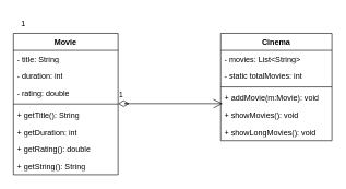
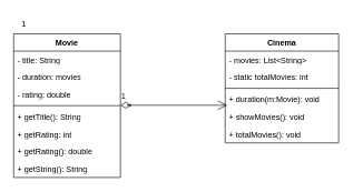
  <mxCell id="0" />
  <mxCell id="1" parent="0" />
  <mxCell id="2" value="Movie" style="swimlane;fontStyle=1;align=center;verticalAlign=top;childLayout=stackLayout;horizontal=1;startSize=26;horizontalStack=0;resizeParent=1;resizeParentMax=0;resizeLast=0;collapsible=1;marginBottom=0;whiteSpace=wrap;html=1;" vertex="1" parent="1"><mxGeometry x="20" y="50" width="160" height="216" as="geometry"><mxRectangle x="330" y="380" width="100" height="30" as="alternateBounds" /></mxGeometry></mxCell>
  <mxCell id="3" value="- title: String" style="text;strokeColor=none;fillColor=none;align=left;verticalAlign=top;spacingLeft=4;spacingRight=4;overflow=hidden;rotatable=0;points=[[0,0.5],[1,0.5]];portConstraint=eastwest;whiteSpace=wrap;html=1;" vertex="1" parent="2"><mxGeometry y="26" width="160" height="26" as="geometry" /></mxCell>
- <mxCell id="4" value="- duration: int" style="text;strokeColor=none;fillColor=none;align=left;verticalAlign=top;spacingLeft=4;spacingRight=4;overflow=hidden;rotatable=0;points=[[0,0.5],[1,0.5]];portConstraint=eastwest;whiteSpace=wrap;html=1;" vertex="1" parent="2"><mxGeometry y="52" width="160" height="26" as="geometry" /></mxCell>
+ <mxCell id="4" value="- duration: movies" style="text;strokeColor=none;fillColor=none;align=left;verticalAlign=top;spacingLeft=4;spacingRight=4;overflow=hidden;rotatable=0;points=[[0,0.5],[1,0.5]];portConstraint=eastwest;whiteSpace=wrap;html=1;" vertex="1" parent="2"><mxGeometry y="52" width="160" height="26" as="geometry" /></mxCell>
  <mxCell id="5" value="- rating: double" style="text;strokeColor=none;fillColor=none;align=left;verticalAlign=top;spacingLeft=4;spacingRight=4;overflow=hidden;rotatable=0;points=[[0,0.5],[1,0.5]];portConstraint=eastwest;whiteSpace=wrap;html=1;" vertex="1" parent="2"><mxGeometry y="78" width="160" height="26" as="geometry" /></mxCell>
  <mxCell id="6" value="" style="line;strokeWidth=1;fillColor=none;align=left;verticalAlign=middle;spacingTop=-1;spacingLeft=3;spacingRight=3;rotatable=0;labelPosition=right;points=[];portConstraint=eastwest;strokeColor=inherit;" vertex="1" parent="2"><mxGeometry y="104" width="160" height="8" as="geometry" /></mxCell>
  <mxCell id="7" value="+ getTitle(): String" style="text;strokeColor=none;fillColor=none;align=left;verticalAlign=top;spacingLeft=4;spacingRight=4;overflow=hidden;rotatable=0;points=[[0,0.5],[1,0.5]];portConstraint=eastwest;whiteSpace=wrap;html=1;" vertex="1" parent="2"><mxGeometry y="112" width="160" height="26" as="geometry" /></mxCell>
- <mxCell id="8" value="+ getDuration: int" style="text;strokeColor=none;fillColor=none;align=left;verticalAlign=top;spacingLeft=4;spacingRight=4;overflow=hidden;rotatable=0;points=[[0,0.5],[1,0.5]];portConstraint=eastwest;whiteSpace=wrap;html=1;" vertex="1" parent="2"><mxGeometry y="138" width="160" height="26" as="geometry" /></mxCell>
+ <mxCell id="8" value="+ getRating: int" style="text;strokeColor=none;fillColor=none;align=left;verticalAlign=top;spacingLeft=4;spacingRight=4;overflow=hidden;rotatable=0;points=[[0,0.5],[1,0.5]];portConstraint=eastwest;whiteSpace=wrap;html=1;" vertex="1" parent="2"><mxGeometry y="138" width="160" height="26" as="geometry" /></mxCell>
  <mxCell id="9" value="+ getRating(): double" style="text;strokeColor=none;fillColor=none;align=left;verticalAlign=top;spacingLeft=4;spacingRight=4;overflow=hidden;rotatable=0;points=[[0,0.5],[1,0.5]];portConstraint=eastwest;whiteSpace=wrap;html=1;" vertex="1" parent="2"><mxGeometry y="164" width="160" height="26" as="geometry" /></mxCell>
  <mxCell id="10" value="+ getString(): String" style="text;strokeColor=none;fillColor=none;align=left;verticalAlign=top;spacingLeft=4;spacingRight=4;overflow=hidden;rotatable=0;points=[[0,0.5],[1,0.5]];portConstraint=eastwest;whiteSpace=wrap;html=1;" vertex="1" parent="2"><mxGeometry y="190" width="160" height="26" as="geometry" /></mxCell>
  <mxCell id="11" value="Cinema" style="swimlane;fontStyle=1;align=center;verticalAlign=top;childLayout=stackLayout;horizontal=1;startSize=26;horizontalStack=0;resizeParent=1;resizeParentMax=0;resizeLast=0;collapsible=1;marginBottom=0;whiteSpace=wrap;html=1;" vertex="1" parent="1"><mxGeometry x="337" y="50" width="170" height="164" as="geometry" /></mxCell>
  <mxCell id="12" value="- movies: List&amp;lt;String&amp;gt;" style="text;strokeColor=none;fillColor=none;align=left;verticalAlign=top;spacingLeft=4;spacingRight=4;overflow=hidden;rotatable=0;points=[[0,0.5],[1,0.5]];portConstraint=eastwest;whiteSpace=wrap;html=1;" vertex="1" parent="11"><mxGeometry y="26" width="170" height="26" as="geometry" /></mxCell>
  <mxCell id="13" value="- static totalMovies: int" style="text;strokeColor=none;fillColor=none;align=left;verticalAlign=top;spacingLeft=4;spacingRight=4;overflow=hidden;rotatable=0;points=[[0,0.5],[1,0.5]];portConstraint=eastwest;whiteSpace=wrap;html=1;" vertex="1" parent="11"><mxGeometry y="52" width="170" height="26" as="geometry" /></mxCell>
  <mxCell id="14" value="" style="line;strokeWidth=1;fillColor=none;align=left;verticalAlign=middle;spacingTop=-1;spacingLeft=3;spacingRight=3;rotatable=0;labelPosition=right;points=[];portConstraint=eastwest;strokeColor=inherit;" vertex="1" parent="11"><mxGeometry y="78" width="170" height="8" as="geometry" /></mxCell>
- <mxCell id="15" value="+ addMovie(m:Movie): void" style="text;strokeColor=none;fillColor=none;align=left;verticalAlign=top;spacingLeft=4;spacingRight=4;overflow=hidden;rotatable=0;points=[[0,0.5],[1,0.5]];portConstraint=eastwest;whiteSpace=wrap;html=1;" vertex="1" parent="11"><mxGeometry y="86" width="170" height="26" as="geometry" /></mxCell>
+ <mxCell id="15" value="+ duration(m:Movie): void" style="text;strokeColor=none;fillColor=none;align=left;verticalAlign=top;spacingLeft=4;spacingRight=4;overflow=hidden;rotatable=0;points=[[0,0.5],[1,0.5]];portConstraint=eastwest;whiteSpace=wrap;html=1;" vertex="1" parent="11"><mxGeometry y="86" width="170" height="26" as="geometry" /></mxCell>
  <mxCell id="16" value="+ showMovies(): void" style="text;strokeColor=none;fillColor=none;align=left;verticalAlign=top;spacingLeft=4;spacingRight=4;overflow=hidden;rotatable=0;points=[[0,0.5],[1,0.5]];portConstraint=eastwest;whiteSpace=wrap;html=1;" vertex="1" parent="11"><mxGeometry y="112" width="170" height="26" as="geometry" /></mxCell>
- <mxCell id="17" value="+ showLongMovies(): void" style="text;strokeColor=none;fillColor=none;align=left;verticalAlign=top;spacingLeft=4;spacingRight=4;overflow=hidden;rotatable=0;points=[[0,0.5],[1,0.5]];portConstraint=eastwest;whiteSpace=wrap;html=1;" vertex="1" parent="11"><mxGeometry y="138" width="170" height="26" as="geometry" /></mxCell>
+ <mxCell id="17" value="+ totalMovies(): void" style="text;strokeColor=none;fillColor=none;align=left;verticalAlign=top;spacingLeft=4;spacingRight=4;overflow=hidden;rotatable=0;points=[[0,0.5],[1,0.5]];portConstraint=eastwest;whiteSpace=wrap;html=1;" vertex="1" parent="11"><mxGeometry y="138" width="170" height="26" as="geometry" /></mxCell>
  <mxCell id="18" value="1" style="endArrow=open;html=1;endSize=12;startArrow=diamondThin;startSize=14;startFill=0;edgeStyle=orthogonalEdgeStyle;align=left;verticalAlign=bottom;rounded=0;" edge="1" parent="1"><mxGeometry x="-1" y="3" relative="1" as="geometry"><mxPoint x="180" y="157.41" as="sourcePoint" /><mxPoint x="340" y="157.41" as="targetPoint" /><Array as="points"><mxPoint x="190" y="157.41" /><mxPoint x="190" y="157.41" /></Array></mxGeometry></mxCell>
  <mxCell id="19" value="1" style="text;html=1;align=center;verticalAlign=middle;resizable=0;points=[];autosize=1;strokeColor=none;fillColor=none;" vertex="1" parent="1"><mxGeometry x="20" y="20" width="30" height="30" as="geometry" /></mxCell>
